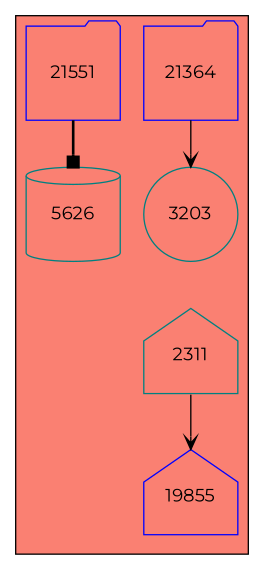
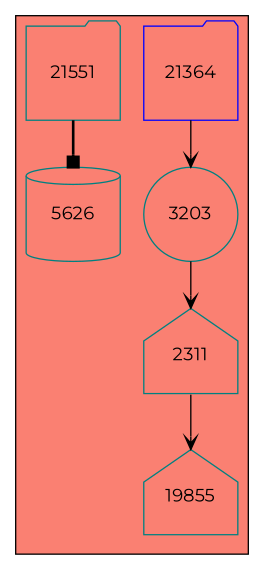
  digraph {
    fontname=Montserrat
    node [color=teal fontname=Montserrat shape=folder]
    edge [arrowhead=vee fontname=Montserrat headport=n style=solid tailport=s]
    21364 [color=blue height=1 width=1]
    n2 [height=1 label=3203 shape=circle width=1]
    2311 [height=1 shape=house width=1]
-   19855 [color=blue height=1 shape=house width=1]
-   21551 [color=blue height=1 width=1]
+   19855 [height=1 shape=house width=1]
+   21551 [height=1 width=1]
    5626 [height=1 shape=cylinder width=1]
    subgraph cluster_1 {
      fillcolor=salmon
      style=filled
      21364
      n2
      2311
      19855
      21551
      5626
    }
    21364 -> n2
+   n2 -> 2311
    2311 -> 19855
    21551 -> 5626 [arrowhead=box style=bold]
  }
